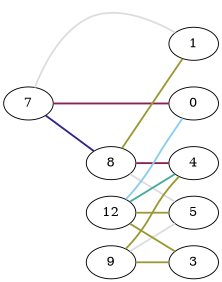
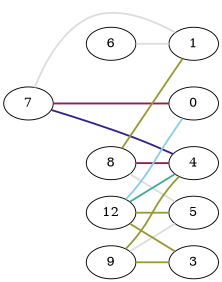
  graph {
    rankdir=LR
    edge [color="#999933" style=bold]
+   6
    1
    7
    n4 [label=0]
    4
    8
    5
    9
    3
    n10 [label=12]
+   6 -- 1 [color="#DDDDDD"]
    7 -- 1 [color="#DDDDDD"]
    7 -- n4 [color="#882255"]
-   7 -- 8 [color="#332288"]
+   7 -- 4 [color="#332288"]
    8 -- 1
    8 -- 4 [color="#882255"]
    8 -- 5 [color="#DDDDDD"]
    9 -- 4
    9 -- 5 [color="#DDDDDD"]
    9 -- 3
    n10 -- n4 [color="#88CCEE"]
    n10 -- 4 [color="#44AA99"]
    n10 -- 5
    n10 -- 3
  }
